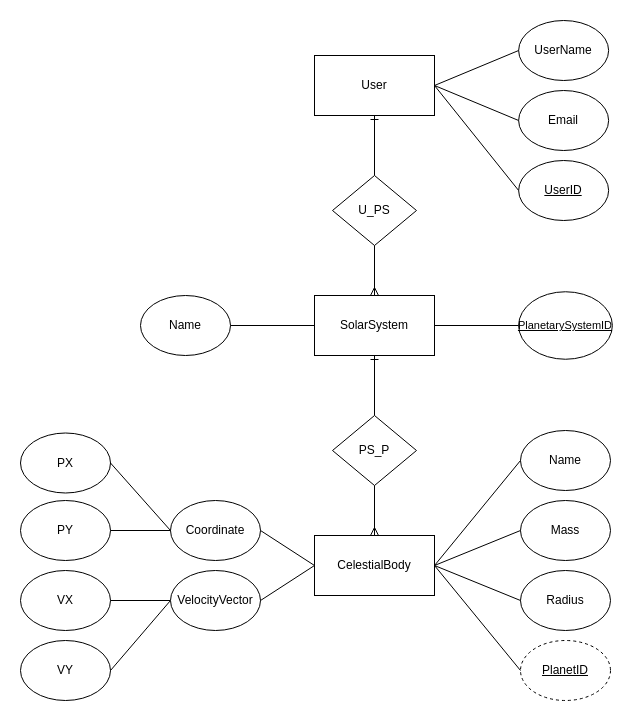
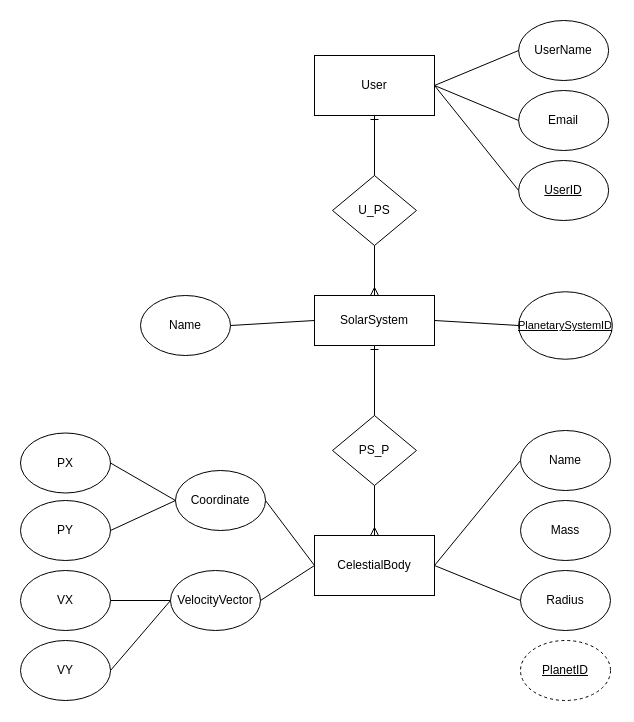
  <mxCell id="0" />
  <mxCell id="1" parent="0" />
  <mxCell id="2" value="User" style="rounded=0;whiteSpace=wrap;html=1;" parent="1" vertex="1"><mxGeometry x="314" y="55" width="120" height="60" as="geometry" /></mxCell>
- <mxCell id="3" value="SolarSystem" style="rounded=0;whiteSpace=wrap;html=1;" parent="1" vertex="1"><mxGeometry x="314" y="295" width="120" height="60" as="geometry" /></mxCell>
+ <mxCell id="3" value="SolarSystem" style="rounded=0;whiteSpace=wrap;html=1;" parent="1" vertex="1"><mxGeometry x="314" y="295" width="120" height="50" as="geometry" /></mxCell>
  <mxCell id="4" value="CelestialBody" style="rounded=0;whiteSpace=wrap;html=1;" parent="1" vertex="1"><mxGeometry x="314" y="535" width="120" height="60" as="geometry" /></mxCell>
  <mxCell id="5" value="UserName" style="ellipse;whiteSpace=wrap;html=1;" parent="1" vertex="1"><mxGeometry x="518.13" y="20" width="90" height="60" as="geometry" /></mxCell>
  <mxCell id="6" value="Email" style="ellipse;whiteSpace=wrap;html=1;" parent="1" vertex="1"><mxGeometry x="518.13" y="90" width="90" height="60" as="geometry" /></mxCell>
  <mxCell id="7" value="" style="endArrow=none;html=1;rounded=0;entryX=1;entryY=0.5;entryDx=0;entryDy=0;exitX=0;exitY=0.5;exitDx=0;exitDy=0;" parent="1" source="5" target="2" edge="1"><mxGeometry width="50" height="50" relative="1" as="geometry"><mxPoint x="350" y="305" as="sourcePoint" /><mxPoint x="400" y="255" as="targetPoint" /></mxGeometry></mxCell>
  <mxCell id="8" value="" style="endArrow=none;html=1;rounded=0;entryX=1;entryY=0.5;entryDx=0;entryDy=0;exitX=0;exitY=0.5;exitDx=0;exitDy=0;" parent="1" source="6" target="2" edge="1"><mxGeometry width="50" height="50" relative="1" as="geometry"><mxPoint x="350" y="305" as="sourcePoint" /><mxPoint x="400" y="255" as="targetPoint" /></mxGeometry></mxCell>
  <mxCell id="9" value="Name" style="ellipse;whiteSpace=wrap;html=1;" parent="1" vertex="1"><mxGeometry x="520" y="430" width="90" height="60" as="geometry" /></mxCell>
  <mxCell id="10" value="Mass" style="ellipse;whiteSpace=wrap;html=1;" parent="1" vertex="1"><mxGeometry x="520" y="500" width="90" height="60" as="geometry" /></mxCell>
  <mxCell id="11" value="Radius" style="ellipse;whiteSpace=wrap;html=1;" parent="1" vertex="1"><mxGeometry x="520" y="570" width="90" height="60" as="geometry" /></mxCell>
- <mxCell id="12" value="Coordinate" style="ellipse;whiteSpace=wrap;html=1;" parent="1" vertex="1"><mxGeometry x="170" y="500" width="90" height="60" as="geometry" /></mxCell>
+ <mxCell id="12" value="Coordinate" style="ellipse;whiteSpace=wrap;html=1;" parent="1" vertex="1"><mxGeometry x="175" y="470" width="90" height="60" as="geometry" /></mxCell>
  <mxCell id="13" value="VX" style="ellipse;whiteSpace=wrap;html=1;" parent="1" vertex="1"><mxGeometry x="20" y="570" width="90" height="60" as="geometry" /></mxCell>
  <mxCell id="14" value="PY" style="ellipse;whiteSpace=wrap;html=1;" parent="1" vertex="1"><mxGeometry x="20" y="500" width="90" height="60" as="geometry" /></mxCell>
  <mxCell id="15" value="PX" style="ellipse;whiteSpace=wrap;html=1;" parent="1" vertex="1"><mxGeometry x="20" y="432.5" width="90" height="60" as="geometry" /></mxCell>
  <mxCell id="16" value="VY" style="ellipse;whiteSpace=wrap;html=1;" parent="1" vertex="1"><mxGeometry x="20" y="640" width="90" height="60" as="geometry" /></mxCell>
  <mxCell id="17" value="" style="endArrow=none;html=1;rounded=0;exitX=0;exitY=0.5;exitDx=0;exitDy=0;entryX=1;entryY=0.5;entryDx=0;entryDy=0;" parent="1" source="12" target="14" edge="1"><mxGeometry width="50" height="50" relative="1" as="geometry"><mxPoint x="350" y="455" as="sourcePoint" /><mxPoint x="400" y="405" as="targetPoint" /></mxGeometry></mxCell>
  <mxCell id="18" value="" style="endArrow=none;html=1;rounded=0;entryX=1;entryY=0.5;entryDx=0;entryDy=0;exitX=0;exitY=0.5;exitDx=0;exitDy=0;" parent="1" source="12" target="15" edge="1"><mxGeometry width="50" height="50" relative="1" as="geometry"><mxPoint x="350" y="455" as="sourcePoint" /><mxPoint x="400" y="405" as="targetPoint" /></mxGeometry></mxCell>
  <mxCell id="19" value="" style="endArrow=none;html=1;rounded=0;exitX=1;exitY=0.5;exitDx=0;exitDy=0;entryX=0;entryY=0.5;entryDx=0;entryDy=0;" parent="1" source="13" target="39" edge="1"><mxGeometry width="50" height="50" relative="1" as="geometry"><mxPoint x="350" y="455" as="sourcePoint" /><mxPoint x="400" y="405" as="targetPoint" /></mxGeometry></mxCell>
  <mxCell id="20" value="" style="endArrow=none;html=1;rounded=0;exitX=1;exitY=0.5;exitDx=0;exitDy=0;entryX=0;entryY=0.5;entryDx=0;entryDy=0;" parent="1" source="16" target="39" edge="1"><mxGeometry width="50" height="50" relative="1" as="geometry"><mxPoint x="350" y="455" as="sourcePoint" /><mxPoint x="400" y="405" as="targetPoint" /></mxGeometry></mxCell>
  <mxCell id="21" value="" style="endArrow=none;html=1;rounded=0;entryX=0;entryY=0.5;entryDx=0;entryDy=0;exitX=1;exitY=0.5;exitDx=0;exitDy=0;" parent="1" source="4" target="9" edge="1"><mxGeometry width="50" height="50" relative="1" as="geometry"><mxPoint x="350" y="455" as="sourcePoint" /><mxPoint x="400" y="405" as="targetPoint" /></mxGeometry></mxCell>
- <mxCell id="22" value="" style="endArrow=none;html=1;rounded=0;entryX=0;entryY=0.5;entryDx=0;entryDy=0;exitX=1;exitY=0.5;exitDx=0;exitDy=0;" parent="1" source="4" target="10" edge="1"><mxGeometry width="50" height="50" relative="1" as="geometry"><mxPoint x="350" y="455" as="sourcePoint" /><mxPoint x="400" y="405" as="targetPoint" /></mxGeometry></mxCell>
  <mxCell id="23" value="" style="endArrow=none;html=1;rounded=0;entryX=0;entryY=0.5;entryDx=0;entryDy=0;exitX=1;exitY=0.5;exitDx=0;exitDy=0;" parent="1" source="4" target="11" edge="1"><mxGeometry width="50" height="50" relative="1" as="geometry"><mxPoint x="350" y="455" as="sourcePoint" /><mxPoint x="400" y="405" as="targetPoint" /></mxGeometry></mxCell>
  <mxCell id="24" value="" style="endArrow=none;html=1;rounded=0;entryX=0;entryY=0.5;entryDx=0;entryDy=0;exitX=1;exitY=0.5;exitDx=0;exitDy=0;" parent="1" source="12" target="4" edge="1"><mxGeometry width="50" height="50" relative="1" as="geometry"><mxPoint x="350" y="455" as="sourcePoint" /><mxPoint x="240" y="465" as="targetPoint" /></mxGeometry></mxCell>
  <mxCell id="25" value="&lt;u&gt;PlanetID&lt;/u&gt;" style="ellipse;whiteSpace=wrap;html=1;dashed=1;" parent="1" vertex="1"><mxGeometry x="520" y="640" width="90" height="60" as="geometry" /></mxCell>
- <mxCell id="26" value="" style="endArrow=none;html=1;rounded=0;entryX=0;entryY=0.5;entryDx=0;entryDy=0;exitX=1;exitY=0.5;exitDx=0;exitDy=0;" parent="1" source="4" target="25" edge="1"><mxGeometry width="50" height="50" relative="1" as="geometry"><mxPoint x="350" y="455" as="sourcePoint" /><mxPoint x="400" y="405" as="targetPoint" /></mxGeometry></mxCell>
  <mxCell id="27" value="U_PS" style="rhombus;whiteSpace=wrap;html=1;" parent="1" vertex="1"><mxGeometry x="332" y="175" width="84" height="70" as="geometry" /></mxCell>
  <mxCell id="28" value="PS_P" style="rhombus;whiteSpace=wrap;html=1;" parent="1" vertex="1"><mxGeometry x="332" y="415" width="84" height="70" as="geometry" /></mxCell>
  <mxCell id="29" value="" style="fontSize=12;html=1;endArrow=ERone;endFill=1;rounded=0;entryX=0.5;entryY=1;entryDx=0;entryDy=0;exitX=0.5;exitY=0;exitDx=0;exitDy=0;" parent="1" source="27" target="2" edge="1"><mxGeometry width="100" height="100" relative="1" as="geometry"><mxPoint x="450" y="425" as="sourcePoint" /><mxPoint x="590" y="355" as="targetPoint" /></mxGeometry></mxCell>
  <mxCell id="30" value="" style="fontSize=12;html=1;endArrow=ERmany;rounded=0;entryX=0.5;entryY=0;entryDx=0;entryDy=0;exitX=0.5;exitY=1;exitDx=0;exitDy=0;" parent="1" source="27" target="3" edge="1"><mxGeometry width="100" height="100" relative="1" as="geometry"><mxPoint x="480" y="425" as="sourcePoint" /><mxPoint x="530" y="305" as="targetPoint" /></mxGeometry></mxCell>
  <mxCell id="31" value="" style="fontSize=12;html=1;endArrow=ERmany;rounded=0;entryX=0.5;entryY=0;entryDx=0;entryDy=0;exitX=0.5;exitY=1;exitDx=0;exitDy=0;" parent="1" source="28" target="4" edge="1"><mxGeometry width="100" height="100" relative="1" as="geometry"><mxPoint x="410" y="475" as="sourcePoint" /><mxPoint x="510" y="375" as="targetPoint" /></mxGeometry></mxCell>
  <mxCell id="32" value="" style="fontSize=12;html=1;endArrow=ERone;endFill=1;rounded=0;entryX=0.5;entryY=1;entryDx=0;entryDy=0;exitX=0.5;exitY=0;exitDx=0;exitDy=0;" parent="1" source="28" target="3" edge="1"><mxGeometry width="100" height="100" relative="1" as="geometry"><mxPoint x="410" y="475" as="sourcePoint" /><mxPoint x="510" y="375" as="targetPoint" /></mxGeometry></mxCell>
  <mxCell id="33" value="&lt;u&gt;&lt;font style=&quot;font-size: 11px;&quot;&gt;PlanetarySystemID&lt;/font&gt;&lt;/u&gt;" style="ellipse;whiteSpace=wrap;html=1;" parent="1" vertex="1"><mxGeometry x="518.13" y="291.25" width="93.75" height="67.5" as="geometry" /></mxCell>
  <mxCell id="34" value="" style="endArrow=none;html=1;rounded=0;entryX=0;entryY=0.5;entryDx=0;entryDy=0;exitX=1;exitY=0.5;exitDx=0;exitDy=0;" parent="1" source="3" target="33" edge="1"><mxGeometry width="50" height="50" relative="1" as="geometry"><mxPoint x="430" y="445" as="sourcePoint" /><mxPoint x="480" y="395" as="targetPoint" /></mxGeometry></mxCell>
  <mxCell id="35" value="&lt;u&gt;UserID&lt;/u&gt;" style="ellipse;whiteSpace=wrap;html=1;" parent="1" vertex="1"><mxGeometry x="518.14" y="160" width="90" height="60" as="geometry" /></mxCell>
  <mxCell id="36" value="" style="endArrow=none;html=1;rounded=0;entryX=0;entryY=0.5;entryDx=0;entryDy=0;exitX=1;exitY=0.5;exitDx=0;exitDy=0;" parent="1" source="2" target="35" edge="1"><mxGeometry width="50" height="50" relative="1" as="geometry"><mxPoint x="430" y="325" as="sourcePoint" /><mxPoint x="480" y="275" as="targetPoint" /></mxGeometry></mxCell>
  <mxCell id="37" value="Name" style="ellipse;whiteSpace=wrap;html=1;" parent="1" vertex="1"><mxGeometry x="140" y="295" width="90" height="60" as="geometry" /></mxCell>
  <mxCell id="38" value="" style="endArrow=none;html=1;rounded=0;entryX=1;entryY=0.5;entryDx=0;entryDy=0;exitX=0;exitY=0.5;exitDx=0;exitDy=0;" parent="1" source="3" target="37" edge="1"><mxGeometry width="50" height="50" relative="1" as="geometry"><mxPoint x="250" y="195" as="sourcePoint" /><mxPoint x="480" y="275" as="targetPoint" /></mxGeometry></mxCell>
  <mxCell id="39" value="VelocityVector" style="ellipse;whiteSpace=wrap;html=1;" parent="1" vertex="1"><mxGeometry x="170" y="570" width="90" height="60" as="geometry" /></mxCell>
  <mxCell id="40" value="" style="endArrow=none;html=1;rounded=0;entryX=0;entryY=0.5;entryDx=0;entryDy=0;exitX=1;exitY=0.5;exitDx=0;exitDy=0;" parent="1" source="39" target="4" edge="1"><mxGeometry width="50" height="50" relative="1" as="geometry"><mxPoint x="350" y="305" as="sourcePoint" /><mxPoint x="400" y="255" as="targetPoint" /></mxGeometry></mxCell>
